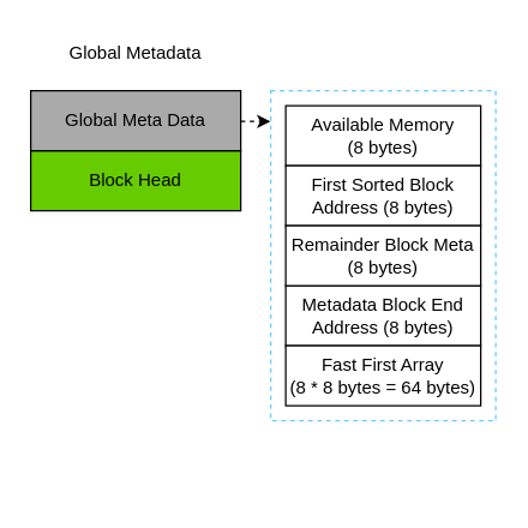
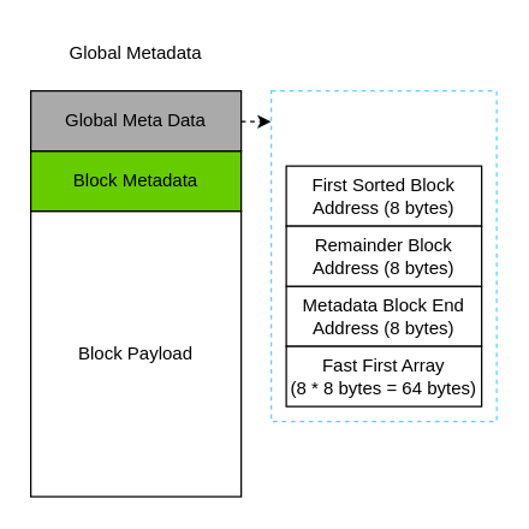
  <mxCell id="0" />
  <mxCell id="1" parent="0" />
+ <mxCell id="2" value="Block Payload" style="rounded=0;whiteSpace=wrap;html=1;" parent="1" vertex="1"><mxGeometry y="140" width="140" height="190" as="geometry" x="20" /></mxCell>
  <mxCell id="3" value="Global Metadata" style="text;html=1;strokeColor=none;fillColor=none;align=center;verticalAlign=middle;whiteSpace=wrap;rounded=0;dashed=1;" parent="1" vertex="1"><mxGeometry width="140" height="30" as="geometry" x="20" y="20" /></mxCell>
- <mxCell id="4" value="Block Head" style="rounded=0;whiteSpace=wrap;html=1;fillColor=#66cc00;" parent="1" vertex="1"><mxGeometry y="100" width="140" height="40" as="geometry" x="20" /></mxCell>
+ <mxCell id="4" value="Block Metadata" style="rounded=0;whiteSpace=wrap;html=1;fillColor=#66cc00;" parent="1" vertex="1"><mxGeometry y="100" width="140" height="40" as="geometry" x="20" /></mxCell>
  <mxCell id="5" style="edgeStyle=orthogonalEdgeStyle;rounded=0;orthogonalLoop=1;jettySize=auto;html=1;entryX=-0.001;entryY=0.093;entryDx=0;entryDy=0;entryPerimeter=0;dashed=1;" parent="1" source="6" target="8" edge="1"><mxGeometry relative="1" as="geometry"><Array as="points"><mxPoint x="180" y="80" /></Array></mxGeometry></mxCell>
  <mxCell id="6" value="Global Meta Data" style="rounded=0;whiteSpace=wrap;html=1;fillColor=#aaaaaa;" parent="1" vertex="1"><mxGeometry y="60" width="140" height="40" as="geometry" x="20" /></mxCell>
  <mxCell id="7" value="" style="group" vertex="1" connectable="0" parent="1"><mxGeometry x="180" y="60" width="150" height="220" as="geometry" /></mxCell>
  <mxCell id="8" value="" style="rounded=0;whiteSpace=wrap;html=1;fillColor=none;dashed=1;strokeColor=#66ccff;" parent="7" vertex="1"><mxGeometry width="150" height="220" as="geometry" /></mxCell>
- <mxCell id="9" value="Available Memory&lt;br&gt;(8 bytes)" style="rounded=0;whiteSpace=wrap;html=1;fillColor=#FFFFFF;" parent="7" vertex="1"><mxGeometry x="10" y="10" width="130" height="40" as="geometry" /></mxCell>
  <mxCell id="10" value="First Sorted Block Address (8 bytes)" style="rounded=0;whiteSpace=wrap;html=1;fillColor=#FFFFFF;" parent="7" vertex="1"><mxGeometry x="10" y="50" width="130" height="40" as="geometry" /></mxCell>
  <mxCell id="11" value="Metadata Block End Address (8 bytes)" style="rounded=0;whiteSpace=wrap;html=1;" parent="7" vertex="1"><mxGeometry x="10" y="130" width="130" height="40" as="geometry" /></mxCell>
- <mxCell id="12" value="Remainder Block Meta (8 bytes)" style="rounded=0;whiteSpace=wrap;html=1;fillColor=#FFFFFF;" parent="7" vertex="1"><mxGeometry x="10" y="90" width="130" height="40" as="geometry" /></mxCell>
+ <mxCell id="12" value="Remainder Block Address (8 bytes)" style="rounded=0;whiteSpace=wrap;html=1;fillColor=#FFFFFF;" parent="7" vertex="1"><mxGeometry x="10" y="90" width="130" height="40" as="geometry" /></mxCell>
  <mxCell id="13" value="Fast First Array&lt;br&gt;(8 * 8 bytes = 64 bytes)" style="rounded=0;whiteSpace=wrap;html=1;" vertex="1" parent="7"><mxGeometry x="10" y="170" width="130" height="40" as="geometry" /></mxCell>
